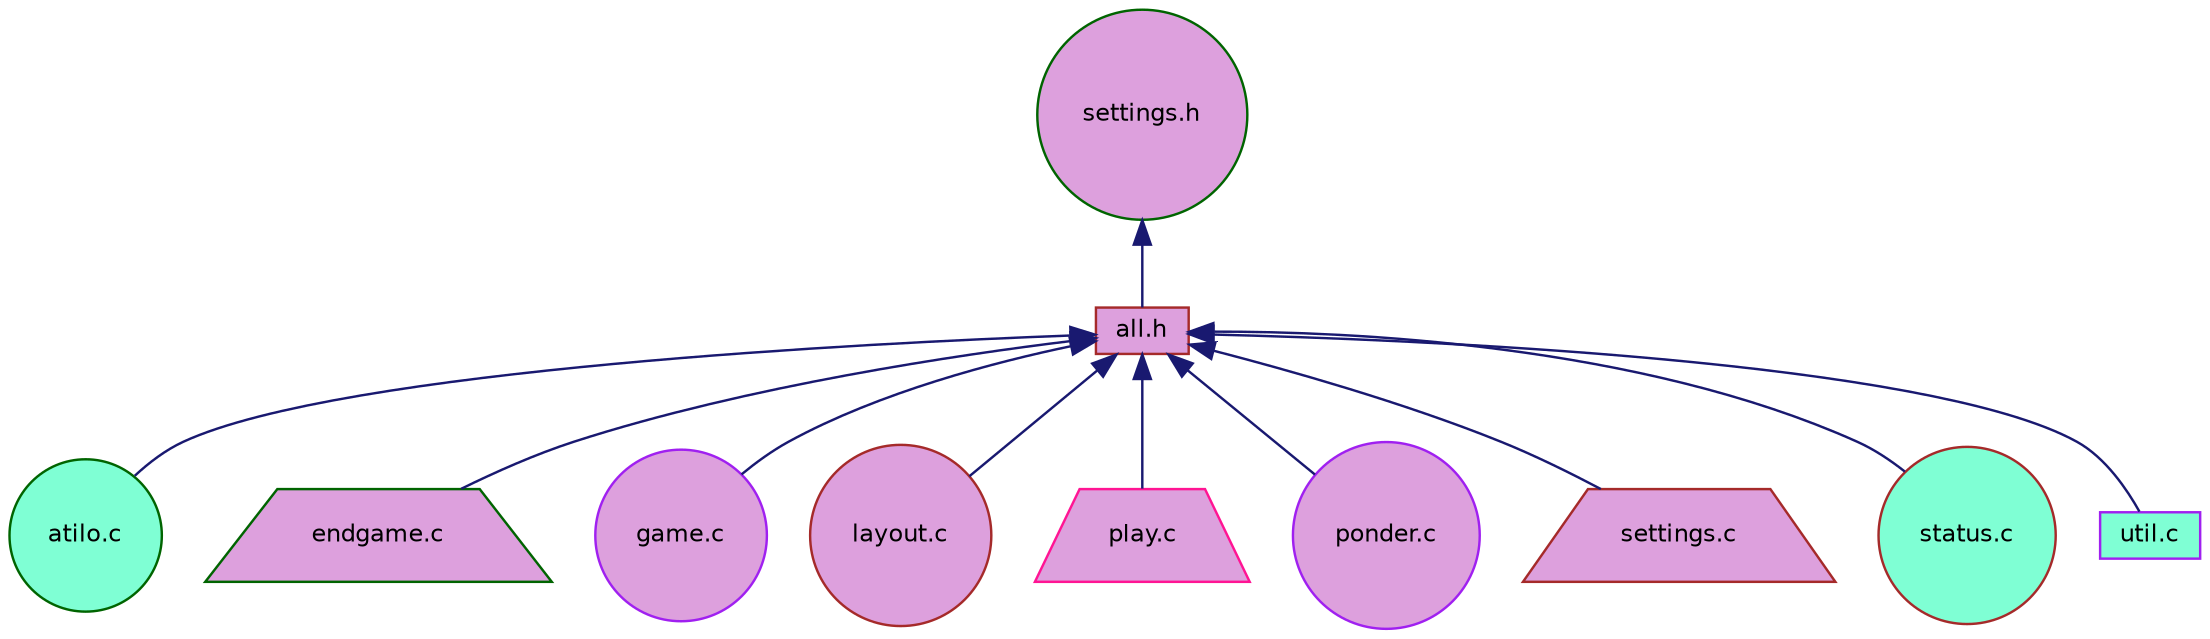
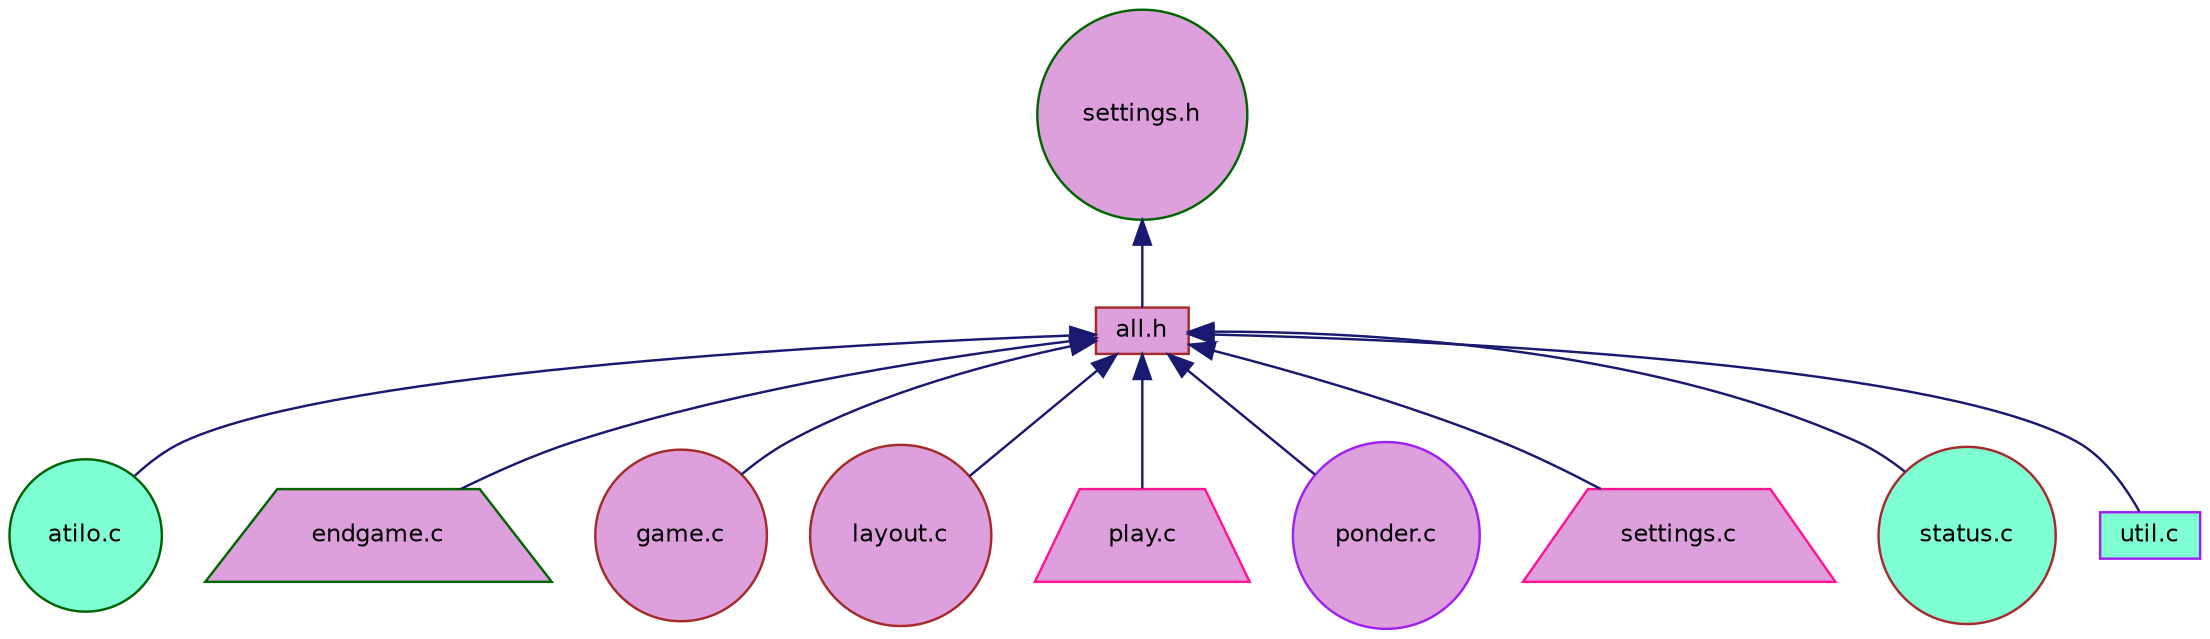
  digraph {
    node [color=darkgreen fillcolor=plum fontname=Helvetica fontsize=10 shape=circle style=filled]
    edge [color=midnightblue dir=back fontname=Helvetica fontsize=10 labelfontname=Helvetica labelfontsize=10 style=solid]
    n1 [fontcolor=black height=0.2 label="settings.h" width=0.4]
    n2 [color=brown height=0.2 label="all.h" shape=box width=0.4]
    n3 [fillcolor=aquamarine height=0.2 label="atilo.c" width=0.4]
    n4 [height=0.2 label="endgame.c" shape=trapezium width=0.4]
-   n5 [color=purple height=0.2 label="game.c" width=0.4]
+   n5 [color=brown height=0.2 label="game.c" width=0.4]
    n6 [color=brown height=0.2 label="layout.c" width=0.4]
    n7 [color=deeppink height=0.2 label="play.c" shape=trapezium width=0.4]
    n8 [color=purple height=0.2 label="ponder.c" width=0.4]
-   n9 [color=brown height=0.2 label="settings.c" shape=trapezium width=0.4]
+   n9 [color=deeppink height=0.2 label="settings.c" shape=trapezium width=0.4]
    n10 [color=brown fillcolor=aquamarine height=0.2 label="status.c" width=0.4]
    n11 [color=purple fillcolor=aquamarine height=0.2 label="util.c" shape=box width=0.4]
    n1 -> n2
    n2 -> n3
    n2 -> n4
    n2 -> n5
    n2 -> n6
    n2 -> n7
    n2 -> n8
    n2 -> n9
    n2 -> n10
    n2 -> n11
  }
